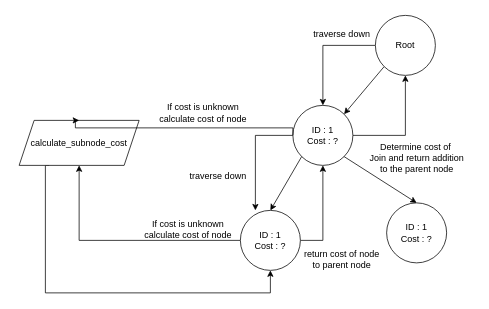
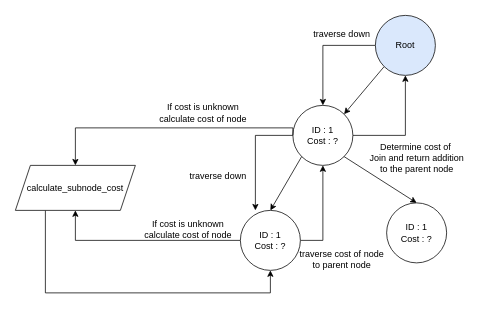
  <mxCell id="0" />
  <mxCell id="1" parent="0" />
  <mxCell id="2" style="rounded=0;orthogonalLoop=1;jettySize=auto;html=1;exitX=0;exitY=1;exitDx=0;exitDy=0;entryX=1;entryY=0;entryDx=0;entryDy=0;" edge="1" parent="1" source="4" target="7"><mxGeometry relative="1" as="geometry" /></mxCell>
  <mxCell id="3" value="" style="edgeStyle=orthogonalEdgeStyle;rounded=0;orthogonalLoop=1;jettySize=auto;html=1;entryX=0.5;entryY=0;entryDx=0;entryDy=0;" edge="1" parent="1" source="4" target="7"><mxGeometry relative="1" as="geometry"><mxPoint x="420" y="60" as="targetPoint" /></mxGeometry></mxCell>
- <mxCell id="4" value="Root" style="ellipse;whiteSpace=wrap;html=1;aspect=fixed;" vertex="1" parent="1"><mxGeometry x="500" y="20" width="80" height="80" as="geometry" /></mxCell>
+ <mxCell id="4" value="Root" style="ellipse;whiteSpace=wrap;html=1;aspect=fixed;fillColor=#dae8fc;" vertex="1" parent="1"><mxGeometry x="500" y="20" width="80" height="80" as="geometry" /></mxCell>
  <mxCell id="5" style="edgeStyle=orthogonalEdgeStyle;rounded=0;orthogonalLoop=1;jettySize=auto;html=1;exitX=0;exitY=0.5;exitDx=0;exitDy=0;entryX=0.25;entryY=0;entryDx=0;entryDy=0;entryPerimeter=0;" edge="1" parent="1" source="7" target="11"><mxGeometry relative="1" as="geometry" /></mxCell>
  <mxCell id="6" style="edgeStyle=orthogonalEdgeStyle;rounded=0;orthogonalLoop=1;jettySize=auto;html=1;exitX=1;exitY=0.5;exitDx=0;exitDy=0;entryX=0.5;entryY=1;entryDx=0;entryDy=0;" edge="1" parent="1" source="7" target="4"><mxGeometry relative="1" as="geometry"><mxPoint x="540" y="110" as="targetPoint" /></mxGeometry></mxCell>
  <mxCell id="7" value="ID : 1&lt;br&gt;Cost : ?" style="ellipse;whiteSpace=wrap;html=1;aspect=fixed;" vertex="1" parent="1"><mxGeometry x="390" y="140" width="80" height="80" as="geometry" /></mxCell>
  <mxCell id="8" value="ID : 1&lt;br&gt;Cost : ?" style="ellipse;whiteSpace=wrap;html=1;aspect=fixed;" vertex="1" parent="1"><mxGeometry x="515" y="270" width="80" height="80" as="geometry" /></mxCell>
  <mxCell id="9" style="edgeStyle=orthogonalEdgeStyle;rounded=0;orthogonalLoop=1;jettySize=auto;html=1;exitX=0;exitY=0.5;exitDx=0;exitDy=0;entryX=0.5;entryY=1;entryDx=0;entryDy=0;" edge="1" parent="1" source="11" target="15"><mxGeometry relative="1" as="geometry" /></mxCell>
  <mxCell id="10" style="edgeStyle=orthogonalEdgeStyle;rounded=0;orthogonalLoop=1;jettySize=auto;html=1;exitX=1;exitY=0.5;exitDx=0;exitDy=0;entryX=0.5;entryY=1;entryDx=0;entryDy=0;" edge="1" parent="1" source="11" target="7"><mxGeometry relative="1" as="geometry"><mxPoint x="430" y="230" as="targetPoint" /></mxGeometry></mxCell>
  <mxCell id="11" value="ID : 1&lt;br&gt;Cost : ?" style="ellipse;whiteSpace=wrap;html=1;aspect=fixed;" vertex="1" parent="1"><mxGeometry x="320" y="280" width="80" height="80" as="geometry" /></mxCell>
  <mxCell id="12" style="rounded=0;orthogonalLoop=1;jettySize=auto;html=1;exitX=0;exitY=1;exitDx=0;exitDy=0;entryX=0.5;entryY=0;entryDx=0;entryDy=0;" edge="1" parent="1" source="7" target="11"><mxGeometry relative="1" as="geometry"><mxPoint x="522" y="98" as="sourcePoint" /><mxPoint x="478" y="162" as="targetPoint" /><Array as="points" /></mxGeometry></mxCell>
  <mxCell id="13" style="rounded=0;orthogonalLoop=1;jettySize=auto;html=1;exitX=1;exitY=1;exitDx=0;exitDy=0;entryX=0.5;entryY=0;entryDx=0;entryDy=0;" edge="1" parent="1" source="7" target="8"><mxGeometry relative="1" as="geometry"><mxPoint x="622" y="218" as="sourcePoint" /><mxPoint x="600" y="290" as="targetPoint" /><Array as="points" /></mxGeometry></mxCell>
  <mxCell id="14" style="edgeStyle=orthogonalEdgeStyle;rounded=0;orthogonalLoop=1;jettySize=auto;html=1;entryX=0.5;entryY=1;entryDx=0;entryDy=0;exitX=0.25;exitY=1;exitDx=0;exitDy=0;" edge="1" parent="1" source="15" target="11"><mxGeometry relative="1" as="geometry"><Array as="points"><mxPoint x="60" y="390" /><mxPoint x="360" y="390" /></Array></mxGeometry></mxCell>
- <mxCell id="15" value="calculate_subnode_cost" style="shape=parallelogram;perimeter=parallelogramPerimeter;whiteSpace=wrap;html=1;fixedSize=1;" vertex="1" parent="1"><mxGeometry x="25" y="160" width="160" height="60" as="geometry" /></mxCell>
+ <mxCell id="15" value="calculate_subnode_cost" style="shape=parallelogram;perimeter=parallelogramPerimeter;whiteSpace=wrap;html=1;fixedSize=1;" vertex="1" parent="1"><mxGeometry x="20" y="220" width="160" height="60" as="geometry" /></mxCell>
  <mxCell id="16" value="traverse down" style="text;html=1;align=center;verticalAlign=middle;resizable=0;points=[];autosize=1;strokeColor=none;fillColor=none;" vertex="1" parent="1"><mxGeometry x="405" y="30" width="100" height="30" as="geometry" /></mxCell>
  <mxCell id="17" value="If cost is unknown&lt;br&gt;calculate cost of node" style="text;html=1;align=center;verticalAlign=middle;resizable=0;points=[];autosize=1;strokeColor=none;fillColor=none;" vertex="1" parent="1"><mxGeometry x="180" y="285" width="140" height="40" as="geometry" /></mxCell>
- <mxCell id="18" value="return cost of node &lt;br&gt;to parent node" style="text;html=1;align=center;verticalAlign=middle;resizable=0;points=[];autosize=1;strokeColor=none;fillColor=none;" vertex="1" parent="1"><mxGeometry x="395" y="325" width="120" height="40" as="geometry" /></mxCell>
+ <mxCell id="18" value="traverse cost of node &lt;br&gt;to parent node" style="text;html=1;align=center;verticalAlign=middle;resizable=0;points=[];autosize=1;strokeColor=none;fillColor=none;" vertex="1" parent="1"><mxGeometry x="395" y="325" width="120" height="40" as="geometry" /></mxCell>
  <mxCell id="19" value="traverse down" style="text;html=1;align=center;verticalAlign=middle;resizable=0;points=[];autosize=1;strokeColor=none;fillColor=none;" vertex="1" parent="1"><mxGeometry x="240" y="220" width="100" height="30" as="geometry" /></mxCell>
  <mxCell id="20" value="Determine cost of&amp;nbsp;&lt;br&gt;Join and return addition&lt;br&gt;to the parent node" style="text;html=1;align=center;verticalAlign=middle;resizable=0;points=[];autosize=1;strokeColor=none;fillColor=none;" vertex="1" parent="1"><mxGeometry x="480" y="180" width="150" height="60" as="geometry" /></mxCell>
  <mxCell id="21" style="edgeStyle=orthogonalEdgeStyle;rounded=0;orthogonalLoop=1;jettySize=auto;html=1;exitX=0;exitY=0.5;exitDx=0;exitDy=0;entryX=0.5;entryY=0;entryDx=0;entryDy=0;" edge="1" parent="1" target="15"><mxGeometry relative="1" as="geometry"><mxPoint x="390" y="180" as="sourcePoint" /><mxPoint x="130" y="140" as="targetPoint" /><Array as="points"><mxPoint x="390" y="170" /><mxPoint x="100" y="170" /></Array></mxGeometry></mxCell>
  <mxCell id="22" value="If cost is unknown&lt;br&gt;calculate cost of node" style="text;html=1;align=center;verticalAlign=middle;resizable=0;points=[];autosize=1;strokeColor=none;fillColor=none;" vertex="1" parent="1"><mxGeometry x="200" y="130" width="140" height="40" as="geometry" /></mxCell>
